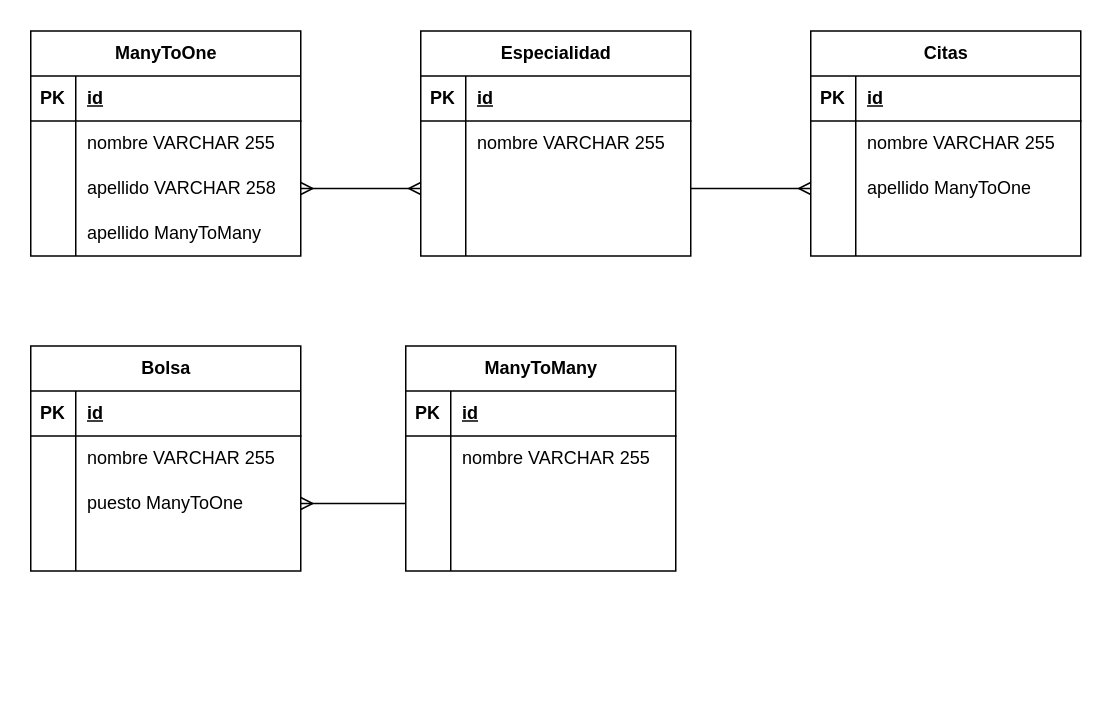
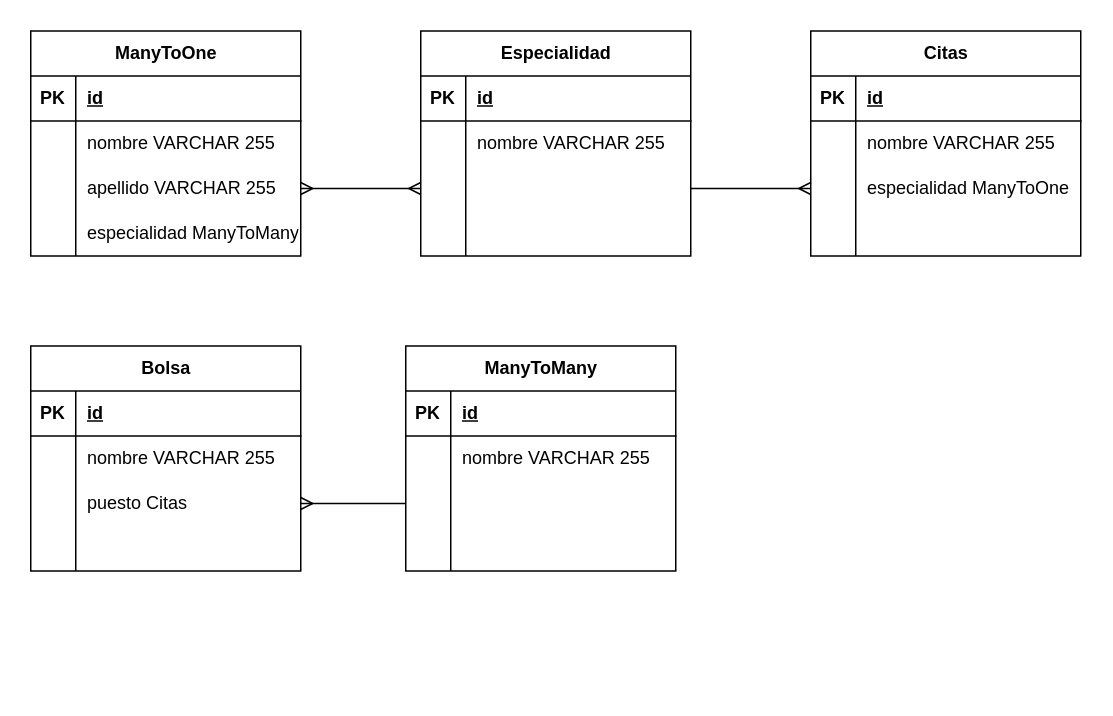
  <mxCell id="0" />
  <mxCell id="1" parent="0" />
  <mxCell id="2" value="ManyToOne" style="shape=table;startSize=30;container=1;collapsible=1;childLayout=tableLayout;fixedRows=1;rowLines=0;fontStyle=1;align=center;resizeLast=1;html=1;" vertex="1" parent="1"><mxGeometry x="20" y="20" width="180" height="150" as="geometry" /></mxCell>
  <mxCell id="3" value="" style="shape=tableRow;horizontal=0;startSize=0;swimlaneHead=0;swimlaneBody=0;fillColor=none;collapsible=0;dropTarget=0;points=[[0,0.5],[1,0.5]];portConstraint=eastwest;top=0;left=0;right=0;bottom=1;" vertex="1" parent="2"><mxGeometry y="30" width="180" height="30" as="geometry" /></mxCell>
  <mxCell id="4" value="PK" style="shape=partialRectangle;connectable=0;fillColor=none;top=0;left=0;bottom=0;right=0;fontStyle=1;overflow=hidden;whiteSpace=wrap;html=1;" vertex="1" parent="3"><mxGeometry width="30" height="30" as="geometry"><mxRectangle width="30" height="30" as="alternateBounds" /></mxGeometry></mxCell>
  <mxCell id="5" value="id" style="shape=partialRectangle;connectable=0;fillColor=none;top=0;left=0;bottom=0;right=0;align=left;spacingLeft=6;fontStyle=5;overflow=hidden;whiteSpace=wrap;html=1;" vertex="1" parent="3"><mxGeometry x="30" width="150" height="30" as="geometry"><mxRectangle width="150" height="30" as="alternateBounds" /></mxGeometry></mxCell>
  <mxCell id="6" value="" style="shape=tableRow;horizontal=0;startSize=0;swimlaneHead=0;swimlaneBody=0;fillColor=none;collapsible=0;dropTarget=0;points=[[0,0.5],[1,0.5]];portConstraint=eastwest;top=0;left=0;right=0;bottom=0;" vertex="1" parent="2"><mxGeometry y="60" width="180" height="30" as="geometry" /></mxCell>
  <mxCell id="7" value="" style="shape=partialRectangle;connectable=0;fillColor=none;top=0;left=0;bottom=0;right=0;editable=1;overflow=hidden;whiteSpace=wrap;html=1;" vertex="1" parent="6"><mxGeometry width="30" height="30" as="geometry"><mxRectangle width="30" height="30" as="alternateBounds" /></mxGeometry></mxCell>
  <mxCell id="8" value="nombre VARCHAR 255" style="shape=partialRectangle;connectable=0;fillColor=none;top=0;left=0;bottom=0;right=0;align=left;spacingLeft=6;overflow=hidden;whiteSpace=wrap;html=1;" vertex="1" parent="6"><mxGeometry x="30" width="150" height="30" as="geometry"><mxRectangle width="150" height="30" as="alternateBounds" /></mxGeometry></mxCell>
  <mxCell id="9" value="" style="shape=tableRow;horizontal=0;startSize=0;swimlaneHead=0;swimlaneBody=0;fillColor=none;collapsible=0;dropTarget=0;points=[[0,0.5],[1,0.5]];portConstraint=eastwest;top=0;left=0;right=0;bottom=0;" vertex="1" parent="2"><mxGeometry y="90" width="180" height="30" as="geometry" /></mxCell>
  <mxCell id="10" value="" style="shape=partialRectangle;connectable=0;fillColor=none;top=0;left=0;bottom=0;right=0;editable=1;overflow=hidden;whiteSpace=wrap;html=1;" vertex="1" parent="9"><mxGeometry width="30" height="30" as="geometry"><mxRectangle width="30" height="30" as="alternateBounds" /></mxGeometry></mxCell>
- <mxCell id="11" value="apellido VARCHAR 258" style="shape=partialRectangle;connectable=0;fillColor=none;top=0;left=0;bottom=0;right=0;align=left;spacingLeft=6;overflow=hidden;whiteSpace=wrap;html=1;" vertex="1" parent="9"><mxGeometry x="30" width="150" height="30" as="geometry"><mxRectangle width="150" height="30" as="alternateBounds" /></mxGeometry></mxCell>
+ <mxCell id="11" value="apellido VARCHAR 255" style="shape=partialRectangle;connectable=0;fillColor=none;top=0;left=0;bottom=0;right=0;align=left;spacingLeft=6;overflow=hidden;whiteSpace=wrap;html=1;" vertex="1" parent="9"><mxGeometry x="30" width="150" height="30" as="geometry"><mxRectangle width="150" height="30" as="alternateBounds" /></mxGeometry></mxCell>
  <mxCell id="12" value="" style="shape=tableRow;horizontal=0;startSize=0;swimlaneHead=0;swimlaneBody=0;fillColor=none;collapsible=0;dropTarget=0;points=[[0,0.5],[1,0.5]];portConstraint=eastwest;top=0;left=0;right=0;bottom=0;" vertex="1" parent="2"><mxGeometry y="120" width="180" height="30" as="geometry" /></mxCell>
  <mxCell id="13" value="" style="shape=partialRectangle;connectable=0;fillColor=none;top=0;left=0;bottom=0;right=0;editable=1;overflow=hidden;whiteSpace=wrap;html=1;" vertex="1" parent="12"><mxGeometry width="30" height="30" as="geometry"><mxRectangle width="30" height="30" as="alternateBounds" /></mxGeometry></mxCell>
- <mxCell id="14" value="apellido ManyToMany" style="shape=partialRectangle;connectable=0;fillColor=none;top=0;left=0;bottom=0;right=0;align=left;spacingLeft=6;overflow=hidden;whiteSpace=wrap;html=1;" vertex="1" parent="12"><mxGeometry x="30" width="150" height="30" as="geometry"><mxRectangle width="150" height="30" as="alternateBounds" /></mxGeometry></mxCell>
+ <mxCell id="14" value="especialidad ManyToMany" style="shape=partialRectangle;connectable=0;fillColor=none;top=0;left=0;bottom=0;right=0;align=left;spacingLeft=6;overflow=hidden;whiteSpace=wrap;html=1;" vertex="1" parent="12"><mxGeometry x="30" width="150" height="30" as="geometry"><mxRectangle width="150" height="30" as="alternateBounds" /></mxGeometry></mxCell>
  <mxCell id="15" value="Citas" style="shape=table;startSize=30;container=1;collapsible=1;childLayout=tableLayout;fixedRows=1;rowLines=0;fontStyle=1;align=center;resizeLast=1;html=1;" vertex="1" parent="1"><mxGeometry x="540" y="20" width="180" height="150" as="geometry" /></mxCell>
  <mxCell id="16" value="" style="shape=tableRow;horizontal=0;startSize=0;swimlaneHead=0;swimlaneBody=0;fillColor=none;collapsible=0;dropTarget=0;points=[[0,0.5],[1,0.5]];portConstraint=eastwest;top=0;left=0;right=0;bottom=1;" vertex="1" parent="15"><mxGeometry y="30" width="180" height="30" as="geometry" /></mxCell>
  <mxCell id="17" value="PK" style="shape=partialRectangle;connectable=0;fillColor=none;top=0;left=0;bottom=0;right=0;fontStyle=1;overflow=hidden;whiteSpace=wrap;html=1;" vertex="1" parent="16"><mxGeometry width="30" height="30" as="geometry"><mxRectangle width="30" height="30" as="alternateBounds" /></mxGeometry></mxCell>
  <mxCell id="18" value="id" style="shape=partialRectangle;connectable=0;fillColor=none;top=0;left=0;bottom=0;right=0;align=left;spacingLeft=6;fontStyle=5;overflow=hidden;whiteSpace=wrap;html=1;" vertex="1" parent="16"><mxGeometry x="30" width="150" height="30" as="geometry"><mxRectangle width="150" height="30" as="alternateBounds" /></mxGeometry></mxCell>
  <mxCell id="19" value="" style="shape=tableRow;horizontal=0;startSize=0;swimlaneHead=0;swimlaneBody=0;fillColor=none;collapsible=0;dropTarget=0;points=[[0,0.5],[1,0.5]];portConstraint=eastwest;top=0;left=0;right=0;bottom=0;" vertex="1" parent="15"><mxGeometry y="60" width="180" height="30" as="geometry" /></mxCell>
  <mxCell id="20" value="" style="shape=partialRectangle;connectable=0;fillColor=none;top=0;left=0;bottom=0;right=0;editable=1;overflow=hidden;whiteSpace=wrap;html=1;" vertex="1" parent="19"><mxGeometry width="30" height="30" as="geometry"><mxRectangle width="30" height="30" as="alternateBounds" /></mxGeometry></mxCell>
  <mxCell id="21" value="nombre VARCHAR 255" style="shape=partialRectangle;connectable=0;fillColor=none;top=0;left=0;bottom=0;right=0;align=left;spacingLeft=6;overflow=hidden;whiteSpace=wrap;html=1;" vertex="1" parent="19"><mxGeometry x="30" width="150" height="30" as="geometry"><mxRectangle width="150" height="30" as="alternateBounds" /></mxGeometry></mxCell>
  <mxCell id="22" value="" style="shape=tableRow;horizontal=0;startSize=0;swimlaneHead=0;swimlaneBody=0;fillColor=none;collapsible=0;dropTarget=0;points=[[0,0.5],[1,0.5]];portConstraint=eastwest;top=0;left=0;right=0;bottom=0;" vertex="1" parent="15"><mxGeometry y="90" width="180" height="30" as="geometry" /></mxCell>
  <mxCell id="23" value="" style="shape=partialRectangle;connectable=0;fillColor=none;top=0;left=0;bottom=0;right=0;editable=1;overflow=hidden;whiteSpace=wrap;html=1;" vertex="1" parent="22"><mxGeometry width="30" height="30" as="geometry"><mxRectangle width="30" height="30" as="alternateBounds" /></mxGeometry></mxCell>
- <mxCell id="24" value="apellido ManyToOne" style="shape=partialRectangle;connectable=0;fillColor=none;top=0;left=0;bottom=0;right=0;align=left;spacingLeft=6;overflow=hidden;whiteSpace=wrap;html=1;" vertex="1" parent="22"><mxGeometry x="30" width="150" height="30" as="geometry"><mxRectangle width="150" height="30" as="alternateBounds" /></mxGeometry></mxCell>
+ <mxCell id="24" value="especialidad ManyToOne" style="shape=partialRectangle;connectable=0;fillColor=none;top=0;left=0;bottom=0;right=0;align=left;spacingLeft=6;overflow=hidden;whiteSpace=wrap;html=1;" vertex="1" parent="22"><mxGeometry x="30" width="150" height="30" as="geometry"><mxRectangle width="150" height="30" as="alternateBounds" /></mxGeometry></mxCell>
  <mxCell id="25" value="" style="shape=tableRow;horizontal=0;startSize=0;swimlaneHead=0;swimlaneBody=0;fillColor=none;collapsible=0;dropTarget=0;points=[[0,0.5],[1,0.5]];portConstraint=eastwest;top=0;left=0;right=0;bottom=0;" vertex="1" parent="15"><mxGeometry y="120" width="180" height="30" as="geometry" /></mxCell>
  <mxCell id="26" value="" style="shape=partialRectangle;connectable=0;fillColor=none;top=0;left=0;bottom=0;right=0;editable=1;overflow=hidden;whiteSpace=wrap;html=1;" vertex="1" parent="25"><mxGeometry width="30" height="30" as="geometry"><mxRectangle width="30" height="30" as="alternateBounds" /></mxGeometry></mxCell>
  <mxCell id="27" value="" style="shape=partialRectangle;connectable=0;fillColor=none;top=0;left=0;bottom=0;right=0;align=left;spacingLeft=6;overflow=hidden;whiteSpace=wrap;html=1;" vertex="1" parent="25"><mxGeometry x="30" width="150" height="30" as="geometry"><mxRectangle width="150" height="30" as="alternateBounds" /></mxGeometry></mxCell>
  <mxCell id="28" value="Especialidad" style="shape=table;startSize=30;container=1;collapsible=1;childLayout=tableLayout;fixedRows=1;rowLines=0;fontStyle=1;align=center;resizeLast=1;html=1;" vertex="1" parent="1"><mxGeometry x="280" y="20" width="180" height="150" as="geometry" /></mxCell>
  <mxCell id="29" value="" style="shape=tableRow;horizontal=0;startSize=0;swimlaneHead=0;swimlaneBody=0;fillColor=none;collapsible=0;dropTarget=0;points=[[0,0.5],[1,0.5]];portConstraint=eastwest;top=0;left=0;right=0;bottom=1;" vertex="1" parent="28"><mxGeometry y="30" width="180" height="30" as="geometry" /></mxCell>
  <mxCell id="30" value="PK" style="shape=partialRectangle;connectable=0;fillColor=none;top=0;left=0;bottom=0;right=0;fontStyle=1;overflow=hidden;whiteSpace=wrap;html=1;" vertex="1" parent="29"><mxGeometry width="30" height="30" as="geometry"><mxRectangle width="30" height="30" as="alternateBounds" /></mxGeometry></mxCell>
  <mxCell id="31" value="id" style="shape=partialRectangle;connectable=0;fillColor=none;top=0;left=0;bottom=0;right=0;align=left;spacingLeft=6;fontStyle=5;overflow=hidden;whiteSpace=wrap;html=1;" vertex="1" parent="29"><mxGeometry x="30" width="150" height="30" as="geometry"><mxRectangle width="150" height="30" as="alternateBounds" /></mxGeometry></mxCell>
  <mxCell id="32" value="" style="shape=tableRow;horizontal=0;startSize=0;swimlaneHead=0;swimlaneBody=0;fillColor=none;collapsible=0;dropTarget=0;points=[[0,0.5],[1,0.5]];portConstraint=eastwest;top=0;left=0;right=0;bottom=0;" vertex="1" parent="28"><mxGeometry y="60" width="180" height="30" as="geometry" /></mxCell>
  <mxCell id="33" value="" style="shape=partialRectangle;connectable=0;fillColor=none;top=0;left=0;bottom=0;right=0;editable=1;overflow=hidden;whiteSpace=wrap;html=1;" vertex="1" parent="32"><mxGeometry width="30" height="30" as="geometry"><mxRectangle width="30" height="30" as="alternateBounds" /></mxGeometry></mxCell>
  <mxCell id="34" value="nombre VARCHAR 255" style="shape=partialRectangle;connectable=0;fillColor=none;top=0;left=0;bottom=0;right=0;align=left;spacingLeft=6;overflow=hidden;whiteSpace=wrap;html=1;" vertex="1" parent="32"><mxGeometry x="30" width="150" height="30" as="geometry"><mxRectangle width="150" height="30" as="alternateBounds" /></mxGeometry></mxCell>
  <mxCell id="35" value="" style="shape=tableRow;horizontal=0;startSize=0;swimlaneHead=0;swimlaneBody=0;fillColor=none;collapsible=0;dropTarget=0;points=[[0,0.5],[1,0.5]];portConstraint=eastwest;top=0;left=0;right=0;bottom=0;" vertex="1" parent="28"><mxGeometry y="90" width="180" height="30" as="geometry" /></mxCell>
  <mxCell id="36" value="" style="shape=partialRectangle;connectable=0;fillColor=none;top=0;left=0;bottom=0;right=0;editable=1;overflow=hidden;whiteSpace=wrap;html=1;" vertex="1" parent="35"><mxGeometry width="30" height="30" as="geometry"><mxRectangle width="30" height="30" as="alternateBounds" /></mxGeometry></mxCell>
  <mxCell id="37" value="" style="shape=partialRectangle;connectable=0;fillColor=none;top=0;left=0;bottom=0;right=0;align=left;spacingLeft=6;overflow=hidden;whiteSpace=wrap;html=1;" vertex="1" parent="35"><mxGeometry x="30" width="150" height="30" as="geometry"><mxRectangle width="150" height="30" as="alternateBounds" /></mxGeometry></mxCell>
  <mxCell id="38" value="" style="shape=tableRow;horizontal=0;startSize=0;swimlaneHead=0;swimlaneBody=0;fillColor=none;collapsible=0;dropTarget=0;points=[[0,0.5],[1,0.5]];portConstraint=eastwest;top=0;left=0;right=0;bottom=0;" vertex="1" parent="28"><mxGeometry y="120" width="180" height="30" as="geometry" /></mxCell>
  <mxCell id="39" value="" style="shape=partialRectangle;connectable=0;fillColor=none;top=0;left=0;bottom=0;right=0;editable=1;overflow=hidden;whiteSpace=wrap;html=1;" vertex="1" parent="38"><mxGeometry width="30" height="30" as="geometry"><mxRectangle width="30" height="30" as="alternateBounds" /></mxGeometry></mxCell>
  <mxCell id="40" value="" style="shape=partialRectangle;connectable=0;fillColor=none;top=0;left=0;bottom=0;right=0;align=left;spacingLeft=6;overflow=hidden;whiteSpace=wrap;html=1;" vertex="1" parent="38"><mxGeometry x="30" width="150" height="30" as="geometry"><mxRectangle width="150" height="30" as="alternateBounds" /></mxGeometry></mxCell>
  <mxCell id="41" value="Bolsa" style="shape=table;startSize=30;container=1;collapsible=1;childLayout=tableLayout;fixedRows=1;rowLines=0;fontStyle=1;align=center;resizeLast=1;html=1;" vertex="1" parent="1"><mxGeometry x="20" y="230" width="180" height="150" as="geometry" /></mxCell>
  <mxCell id="42" value="" style="shape=tableRow;horizontal=0;startSize=0;swimlaneHead=0;swimlaneBody=0;fillColor=none;collapsible=0;dropTarget=0;points=[[0,0.5],[1,0.5]];portConstraint=eastwest;top=0;left=0;right=0;bottom=1;" vertex="1" parent="41"><mxGeometry y="30" width="180" height="30" as="geometry" /></mxCell>
  <mxCell id="43" value="PK" style="shape=partialRectangle;connectable=0;fillColor=none;top=0;left=0;bottom=0;right=0;fontStyle=1;overflow=hidden;whiteSpace=wrap;html=1;" vertex="1" parent="42"><mxGeometry width="30" height="30" as="geometry"><mxRectangle width="30" height="30" as="alternateBounds" /></mxGeometry></mxCell>
  <mxCell id="44" value="id" style="shape=partialRectangle;connectable=0;fillColor=none;top=0;left=0;bottom=0;right=0;align=left;spacingLeft=6;fontStyle=5;overflow=hidden;whiteSpace=wrap;html=1;" vertex="1" parent="42"><mxGeometry x="30" width="150" height="30" as="geometry"><mxRectangle width="150" height="30" as="alternateBounds" /></mxGeometry></mxCell>
  <mxCell id="45" value="" style="shape=tableRow;horizontal=0;startSize=0;swimlaneHead=0;swimlaneBody=0;fillColor=none;collapsible=0;dropTarget=0;points=[[0,0.5],[1,0.5]];portConstraint=eastwest;top=0;left=0;right=0;bottom=0;" vertex="1" parent="41"><mxGeometry y="60" width="180" height="30" as="geometry" /></mxCell>
  <mxCell id="46" value="" style="shape=partialRectangle;connectable=0;fillColor=none;top=0;left=0;bottom=0;right=0;editable=1;overflow=hidden;whiteSpace=wrap;html=1;" vertex="1" parent="45"><mxGeometry width="30" height="30" as="geometry"><mxRectangle width="30" height="30" as="alternateBounds" /></mxGeometry></mxCell>
  <mxCell id="47" value="nombre VARCHAR 255" style="shape=partialRectangle;connectable=0;fillColor=none;top=0;left=0;bottom=0;right=0;align=left;spacingLeft=6;overflow=hidden;whiteSpace=wrap;html=1;" vertex="1" parent="45"><mxGeometry x="30" width="150" height="30" as="geometry"><mxRectangle width="150" height="30" as="alternateBounds" /></mxGeometry></mxCell>
  <mxCell id="48" value="" style="shape=tableRow;horizontal=0;startSize=0;swimlaneHead=0;swimlaneBody=0;fillColor=none;collapsible=0;dropTarget=0;points=[[0,0.5],[1,0.5]];portConstraint=eastwest;top=0;left=0;right=0;bottom=0;" vertex="1" parent="41"><mxGeometry y="90" width="180" height="30" as="geometry" /></mxCell>
  <mxCell id="49" value="" style="shape=partialRectangle;connectable=0;fillColor=none;top=0;left=0;bottom=0;right=0;editable=1;overflow=hidden;whiteSpace=wrap;html=1;" vertex="1" parent="48"><mxGeometry width="30" height="30" as="geometry"><mxRectangle width="30" height="30" as="alternateBounds" /></mxGeometry></mxCell>
- <mxCell id="50" value="puesto ManyToOne" style="shape=partialRectangle;connectable=0;fillColor=none;top=0;left=0;bottom=0;right=0;align=left;spacingLeft=6;overflow=hidden;whiteSpace=wrap;html=1;" vertex="1" parent="48"><mxGeometry x="30" width="150" height="30" as="geometry"><mxRectangle width="150" height="30" as="alternateBounds" /></mxGeometry></mxCell>
+ <mxCell id="50" value="puesto Citas" style="shape=partialRectangle;connectable=0;fillColor=none;top=0;left=0;bottom=0;right=0;align=left;spacingLeft=6;overflow=hidden;whiteSpace=wrap;html=1;" vertex="1" parent="48"><mxGeometry x="30" width="150" height="30" as="geometry"><mxRectangle width="150" height="30" as="alternateBounds" /></mxGeometry></mxCell>
  <mxCell id="51" value="" style="shape=tableRow;horizontal=0;startSize=0;swimlaneHead=0;swimlaneBody=0;fillColor=none;collapsible=0;dropTarget=0;points=[[0,0.5],[1,0.5]];portConstraint=eastwest;top=0;left=0;right=0;bottom=0;" vertex="1" parent="41"><mxGeometry y="120" width="180" height="30" as="geometry" /></mxCell>
  <mxCell id="52" value="" style="shape=partialRectangle;connectable=0;fillColor=none;top=0;left=0;bottom=0;right=0;editable=1;overflow=hidden;whiteSpace=wrap;html=1;" vertex="1" parent="51"><mxGeometry width="30" height="30" as="geometry"><mxRectangle width="30" height="30" as="alternateBounds" /></mxGeometry></mxCell>
  <mxCell id="53" value="" style="shape=partialRectangle;connectable=0;fillColor=none;top=0;left=0;bottom=0;right=0;align=left;spacingLeft=6;overflow=hidden;whiteSpace=wrap;html=1;" vertex="1" parent="51"><mxGeometry x="30" width="150" height="30" as="geometry"><mxRectangle width="150" height="30" as="alternateBounds" /></mxGeometry></mxCell>
  <mxCell id="54" value="ManyToMany" style="shape=table;startSize=30;container=1;collapsible=1;childLayout=tableLayout;fixedRows=1;rowLines=0;fontStyle=1;align=center;resizeLast=1;html=1;" vertex="1" parent="1"><mxGeometry x="270" y="230" width="180" height="150" as="geometry" /></mxCell>
  <mxCell id="55" value="" style="shape=tableRow;horizontal=0;startSize=0;swimlaneHead=0;swimlaneBody=0;fillColor=none;collapsible=0;dropTarget=0;points=[[0,0.5],[1,0.5]];portConstraint=eastwest;top=0;left=0;right=0;bottom=1;" vertex="1" parent="54"><mxGeometry y="30" width="180" height="30" as="geometry" /></mxCell>
  <mxCell id="56" value="PK" style="shape=partialRectangle;connectable=0;fillColor=none;top=0;left=0;bottom=0;right=0;fontStyle=1;overflow=hidden;whiteSpace=wrap;html=1;" vertex="1" parent="55"><mxGeometry width="30" height="30" as="geometry"><mxRectangle width="30" height="30" as="alternateBounds" /></mxGeometry></mxCell>
  <mxCell id="57" value="id" style="shape=partialRectangle;connectable=0;fillColor=none;top=0;left=0;bottom=0;right=0;align=left;spacingLeft=6;fontStyle=5;overflow=hidden;whiteSpace=wrap;html=1;" vertex="1" parent="55"><mxGeometry x="30" width="150" height="30" as="geometry"><mxRectangle width="150" height="30" as="alternateBounds" /></mxGeometry></mxCell>
  <mxCell id="58" value="" style="shape=tableRow;horizontal=0;startSize=0;swimlaneHead=0;swimlaneBody=0;fillColor=none;collapsible=0;dropTarget=0;points=[[0,0.5],[1,0.5]];portConstraint=eastwest;top=0;left=0;right=0;bottom=0;" vertex="1" parent="54"><mxGeometry y="60" width="180" height="30" as="geometry" /></mxCell>
  <mxCell id="59" value="" style="shape=partialRectangle;connectable=0;fillColor=none;top=0;left=0;bottom=0;right=0;editable=1;overflow=hidden;whiteSpace=wrap;html=1;" vertex="1" parent="58"><mxGeometry width="30" height="30" as="geometry"><mxRectangle width="30" height="30" as="alternateBounds" /></mxGeometry></mxCell>
  <mxCell id="60" value="nombre VARCHAR 255" style="shape=partialRectangle;connectable=0;fillColor=none;top=0;left=0;bottom=0;right=0;align=left;spacingLeft=6;overflow=hidden;whiteSpace=wrap;html=1;" vertex="1" parent="58"><mxGeometry x="30" width="150" height="30" as="geometry"><mxRectangle width="150" height="30" as="alternateBounds" /></mxGeometry></mxCell>
  <mxCell id="61" value="" style="shape=tableRow;horizontal=0;startSize=0;swimlaneHead=0;swimlaneBody=0;fillColor=none;collapsible=0;dropTarget=0;points=[[0,0.5],[1,0.5]];portConstraint=eastwest;top=0;left=0;right=0;bottom=0;" vertex="1" parent="54"><mxGeometry y="90" width="180" height="30" as="geometry" /></mxCell>
  <mxCell id="62" value="" style="shape=partialRectangle;connectable=0;fillColor=none;top=0;left=0;bottom=0;right=0;editable=1;overflow=hidden;whiteSpace=wrap;html=1;" vertex="1" parent="61"><mxGeometry width="30" height="30" as="geometry"><mxRectangle width="30" height="30" as="alternateBounds" /></mxGeometry></mxCell>
  <mxCell id="63" value="" style="shape=partialRectangle;connectable=0;fillColor=none;top=0;left=0;bottom=0;right=0;align=left;spacingLeft=6;overflow=hidden;whiteSpace=wrap;html=1;" vertex="1" parent="61"><mxGeometry x="30" width="150" height="30" as="geometry"><mxRectangle width="150" height="30" as="alternateBounds" /></mxGeometry></mxCell>
  <mxCell id="64" value="" style="shape=tableRow;horizontal=0;startSize=0;swimlaneHead=0;swimlaneBody=0;fillColor=none;collapsible=0;dropTarget=0;points=[[0,0.5],[1,0.5]];portConstraint=eastwest;top=0;left=0;right=0;bottom=0;" vertex="1" parent="54"><mxGeometry y="120" width="180" height="30" as="geometry" /></mxCell>
  <mxCell id="65" value="" style="shape=partialRectangle;connectable=0;fillColor=none;top=0;left=0;bottom=0;right=0;editable=1;overflow=hidden;whiteSpace=wrap;html=1;" vertex="1" parent="64"><mxGeometry width="30" height="30" as="geometry"><mxRectangle width="30" height="30" as="alternateBounds" /></mxGeometry></mxCell>
  <mxCell id="66" value="" style="shape=partialRectangle;connectable=0;fillColor=none;top=0;left=0;bottom=0;right=0;align=left;spacingLeft=6;overflow=hidden;whiteSpace=wrap;html=1;" vertex="1" parent="64"><mxGeometry x="30" width="150" height="30" as="geometry"><mxRectangle width="150" height="30" as="alternateBounds" /></mxGeometry></mxCell>
  <mxCell id="67" value="" style="edgeStyle=entityRelationEdgeStyle;fontSize=12;html=1;endArrow=ERmany;startArrow=ERmany;rounded=0;entryX=0;entryY=0.5;entryDx=0;entryDy=0;exitX=1;exitY=0.5;exitDx=0;exitDy=0;" edge="1" parent="1" source="9" target="35"><mxGeometry width="100" height="100" relative="1" as="geometry"><mxPoint x="200" y="100" as="sourcePoint" /><mxPoint x="530" y="180" as="targetPoint" /><Array as="points"><mxPoint x="270" y="120" /><mxPoint x="230" y="90" /><mxPoint x="370" y="70" /><mxPoint x="470" y="170" /><mxPoint x="370" y="210" /><mxPoint x="300" y="170" /><mxPoint x="320" y="150" /><mxPoint x="290" y="50" /><mxPoint x="300" y="70" /><mxPoint x="310" y="100" /></Array></mxGeometry></mxCell>
  <mxCell id="68" value="" style="edgeStyle=entityRelationEdgeStyle;fontSize=12;html=1;endArrow=ERmany;rounded=0;entryX=0;entryY=0.5;entryDx=0;entryDy=0;exitX=1;exitY=0.5;exitDx=0;exitDy=0;" edge="1" parent="1" source="35" target="22"><mxGeometry width="100" height="100" relative="1" as="geometry"><mxPoint x="320" y="250" as="sourcePoint" /><mxPoint x="420" y="150" as="targetPoint" /><Array as="points"><mxPoint x="640" y="210" /><mxPoint x="310" y="160" /></Array></mxGeometry></mxCell>
  <mxCell id="69" value="" style="edgeStyle=entityRelationEdgeStyle;fontSize=12;html=1;endArrow=ERmany;rounded=0;exitX=0;exitY=0.5;exitDx=0;exitDy=0;entryX=1;entryY=0.5;entryDx=0;entryDy=0;" edge="1" parent="1" source="61" target="48"><mxGeometry width="100" height="100" relative="1" as="geometry"><mxPoint x="190" y="370" as="sourcePoint" /><mxPoint x="190" y="420" as="targetPoint" /><Array as="points"><mxPoint x="370" y="455" /><mxPoint x="40" y="405" /></Array></mxGeometry></mxCell>
